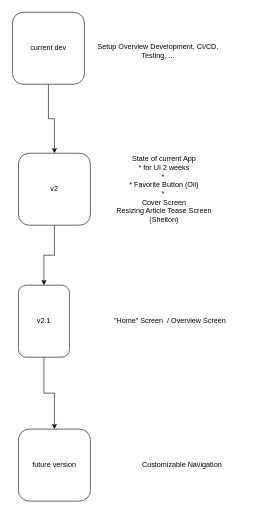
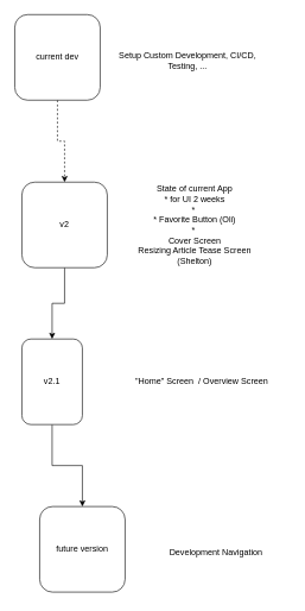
  <mxCell id="0" />
  <mxCell id="1" parent="0" />
- <mxCell id="2" style="edgeStyle=orthogonalEdgeStyle;rounded=0;orthogonalLoop=1;jettySize=auto;html=1;" edge="1" parent="1" source="3" target="5"><mxGeometry relative="1" as="geometry" /></mxCell>
+ <mxCell id="2" style="edgeStyle=orthogonalEdgeStyle;rounded=0;orthogonalLoop=1;jettySize=auto;html=1;dashed=1;" edge="1" parent="1" source="3" target="5"><mxGeometry relative="1" as="geometry" /></mxCell>
  <mxCell id="3" value="current dev" style="rounded=1;whiteSpace=wrap;html=1;" vertex="1" parent="1"><mxGeometry x="20" y="20" width="120" height="120" as="geometry" /></mxCell>
  <mxCell id="4" style="edgeStyle=orthogonalEdgeStyle;rounded=0;orthogonalLoop=1;jettySize=auto;html=1;" edge="1" parent="1" source="5" target="7"><mxGeometry relative="1" as="geometry" /></mxCell>
  <mxCell id="5" value="v2" style="rounded=1;whiteSpace=wrap;html=1;" vertex="1" parent="1"><mxGeometry x="30" y="255" width="120" height="120" as="geometry" /></mxCell>
  <mxCell id="6" style="edgeStyle=orthogonalEdgeStyle;rounded=0;orthogonalLoop=1;jettySize=auto;html=1;entryX=0.5;entryY=0;entryDx=0;entryDy=0;" edge="1" parent="1" source="7" target="8"><mxGeometry relative="1" as="geometry" /></mxCell>
  <mxCell id="7" value="v2.1" style="rounded=1;whiteSpace=wrap;html=1;" vertex="1" parent="1"><mxGeometry x="30" y="475" width="85" height="120" as="geometry" /></mxCell>
- <mxCell id="8" value="future version" style="rounded=1;whiteSpace=wrap;html=1;" vertex="1" parent="1"><mxGeometry x="30" y="715" width="120" height="120" as="geometry" /></mxCell>
- <mxCell id="9" value="Setup Overview Development, CI/CD, Testing, ..." style="text;html=1;strokeColor=none;fillColor=none;align=center;verticalAlign=middle;whiteSpace=wrap;rounded=0;" vertex="1" parent="1"><mxGeometry x="160" y="45" width="206" height="80" as="geometry" /></mxCell>
+ <mxCell id="8" value="future version" style="rounded=1;whiteSpace=wrap;html=1;" vertex="1" parent="1"><mxGeometry x="55" y="710" width="120" height="120" as="geometry" /></mxCell>
+ <mxCell id="9" value="Setup Custom Development, CI/CD, Testing, ..." style="text;html=1;strokeColor=none;fillColor=none;align=center;verticalAlign=middle;whiteSpace=wrap;rounded=0;" vertex="1" parent="1"><mxGeometry x="160" y="45" width="206" height="80" as="geometry" /></mxCell>
  <mxCell id="10" value="State of current App&lt;br&gt;* for UI 2 weeks&lt;br&gt;*&amp;nbsp;&lt;br&gt;* Favorite Button (Oli)&lt;br&gt;*&amp;nbsp;&lt;br&gt;Cover Screen&lt;br&gt;Resizing Article Tease Screen (Shelton)" style="text;html=1;strokeColor=none;fillColor=none;align=center;verticalAlign=middle;whiteSpace=wrap;rounded=0;" vertex="1" parent="1"><mxGeometry x="170" y="275" width="206" height="80" as="geometry" /></mxCell>
  <mxCell id="11" value="&quot;Home&quot; Screen&amp;nbsp; / Overview Screen" style="text;html=1;strokeColor=none;fillColor=none;align=center;verticalAlign=middle;whiteSpace=wrap;rounded=0;" vertex="1" parent="1"><mxGeometry x="180" y="495" width="206" height="80" as="geometry" /></mxCell>
- <mxCell id="12" value="Customizable Navigation" style="text;html=1;strokeColor=none;fillColor=none;align=center;verticalAlign=middle;whiteSpace=wrap;rounded=0;" vertex="1" parent="1"><mxGeometry x="200" y="735" width="206" height="80" as="geometry" /></mxCell>
+ <mxCell id="12" value="Development Navigation" style="text;html=1;strokeColor=none;fillColor=none;align=center;verticalAlign=middle;whiteSpace=wrap;rounded=0;" vertex="1" parent="1"><mxGeometry x="200" y="735" width="206" height="80" as="geometry" /></mxCell>
